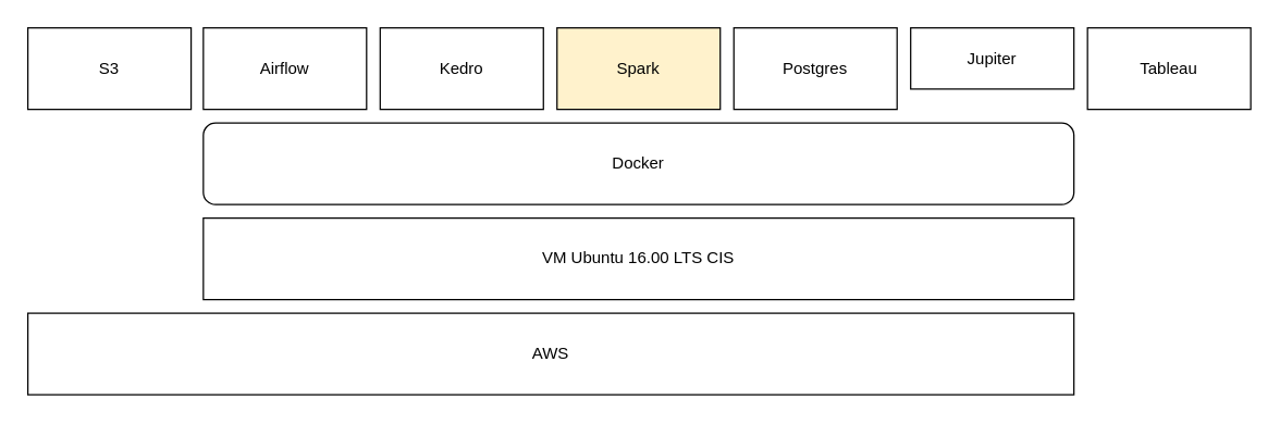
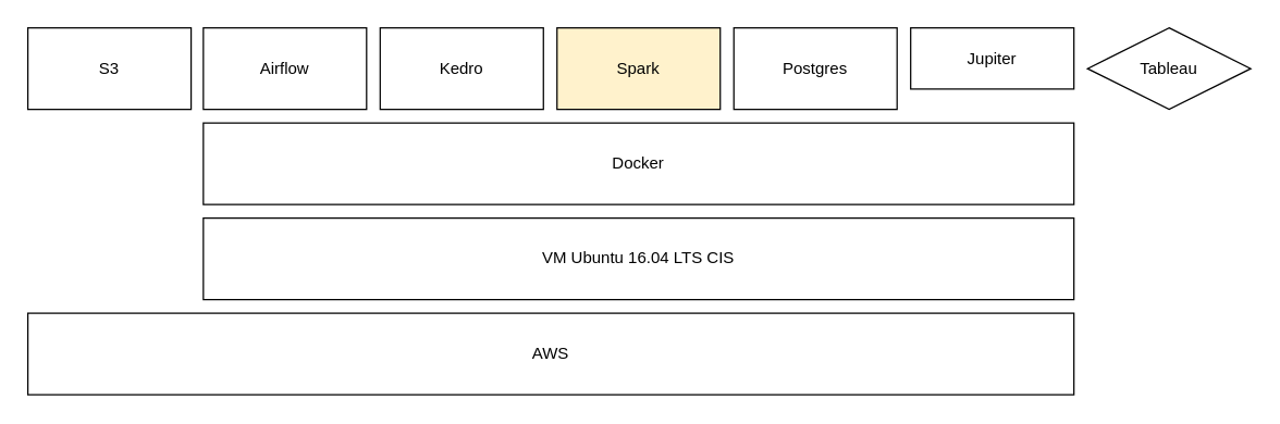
  <mxCell id="0" />
  <mxCell id="1" parent="0" />
- <mxCell id="2" value="VM Ubuntu 16.00 LTS CIS" style="rounded=0;whiteSpace=wrap;html=1;" vertex="1" parent="1"><mxGeometry x="149" y="160" width="640" height="60" as="geometry" /></mxCell>
- <mxCell id="3" value="Docker&lt;br&gt;" style="whiteSpace=wrap;html=1;rounded=1;" vertex="1" parent="1"><mxGeometry x="149" y="90" width="640" height="60" as="geometry" /></mxCell>
+ <mxCell id="2" value="VM Ubuntu 16.04 LTS CIS" style="rounded=0;whiteSpace=wrap;html=1;" vertex="1" parent="1"><mxGeometry x="149" y="160" width="640" height="60" as="geometry" /></mxCell>
+ <mxCell id="3" value="Docker&lt;br&gt;" style="rounded=0;whiteSpace=wrap;html=1;" vertex="1" parent="1"><mxGeometry x="149" y="90" width="640" height="60" as="geometry" /></mxCell>
  <mxCell id="4" value="S3" style="rounded=0;whiteSpace=wrap;html=1;" vertex="1" parent="1"><mxGeometry x="20" y="20" width="120" height="60" as="geometry" /></mxCell>
  <mxCell id="5" value="Airflow" style="rounded=0;whiteSpace=wrap;html=1;" vertex="1" parent="1"><mxGeometry x="149" y="20" width="120" height="60" as="geometry" /></mxCell>
  <mxCell id="6" value="Kedro" style="rounded=0;whiteSpace=wrap;html=1;" vertex="1" parent="1"><mxGeometry x="279" y="20" width="120" height="60" as="geometry" /></mxCell>
  <mxCell id="7" value="Spark" style="rounded=0;whiteSpace=wrap;html=1;fillColor=#fff2cc;" vertex="1" parent="1"><mxGeometry x="409" y="20" width="120" height="60" as="geometry" /></mxCell>
  <mxCell id="8" value="Postgres" style="rounded=0;whiteSpace=wrap;html=1;" vertex="1" parent="1"><mxGeometry x="539" y="20" width="120" height="60" as="geometry" /></mxCell>
  <mxCell id="9" value="Jupiter" style="rounded=0;whiteSpace=wrap;html=1;" vertex="1" parent="1"><mxGeometry x="669" y="20" width="120" height="45" as="geometry" /></mxCell>
  <mxCell id="10" value="AWS" style="rounded=0;whiteSpace=wrap;html=1;" vertex="1" parent="1"><mxGeometry x="20" y="230" width="769" height="60" as="geometry" /></mxCell>
- <mxCell id="11" value="Tableau" style="rounded=0;whiteSpace=wrap;html=1;" vertex="1" parent="1"><mxGeometry x="799" y="20" width="120" height="60" as="geometry" /></mxCell>
+ <mxCell id="11" value="Tableau" style="rhombus;whiteSpace=wrap;html=1;" vertex="1" parent="1"><mxGeometry x="799" y="20" width="120" height="60" as="geometry" /></mxCell>
